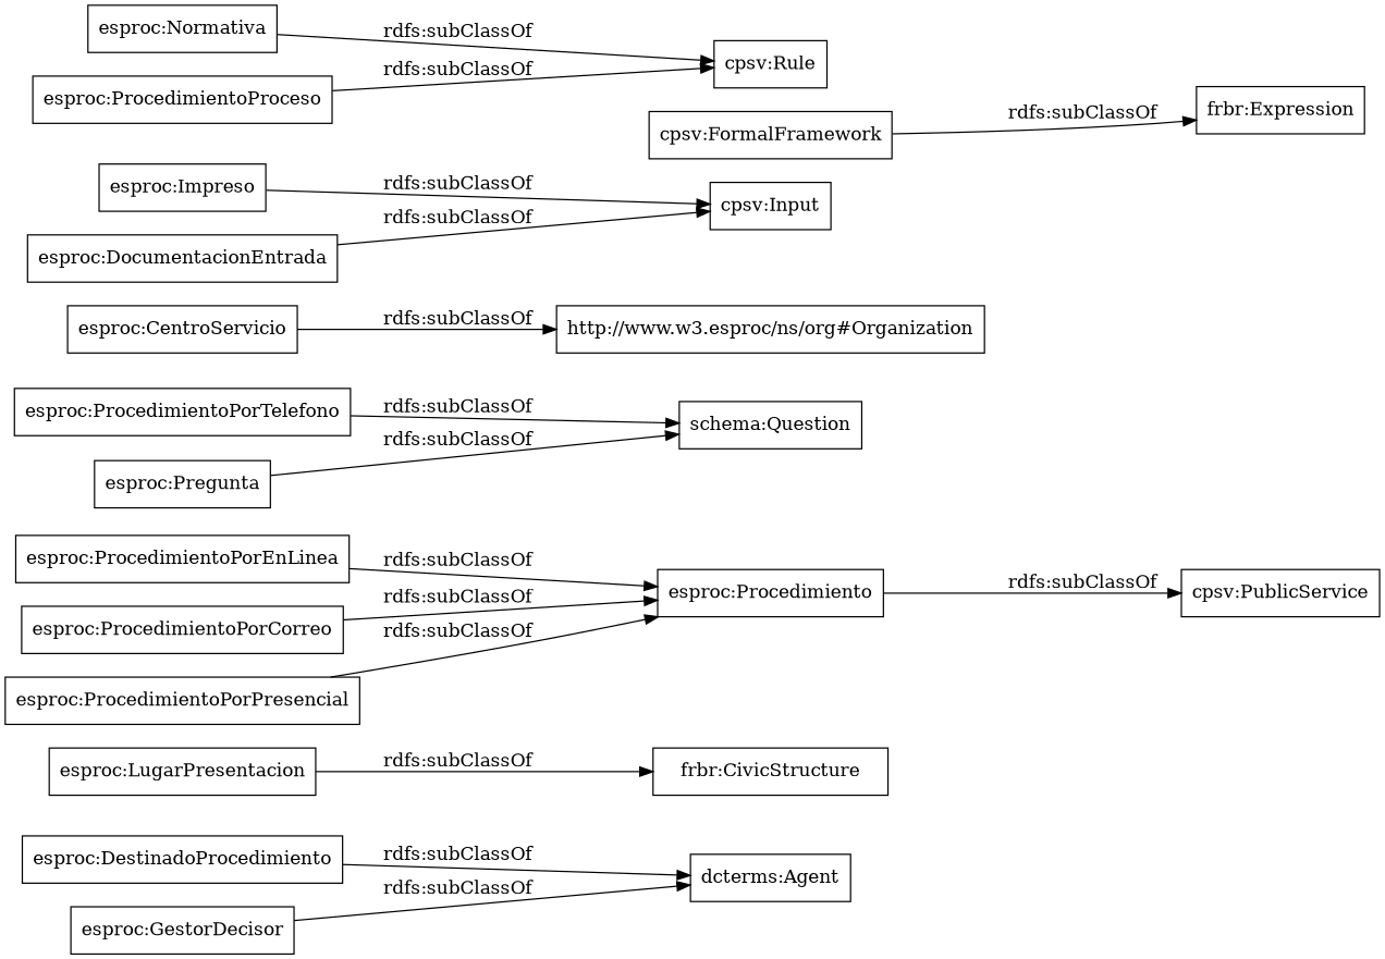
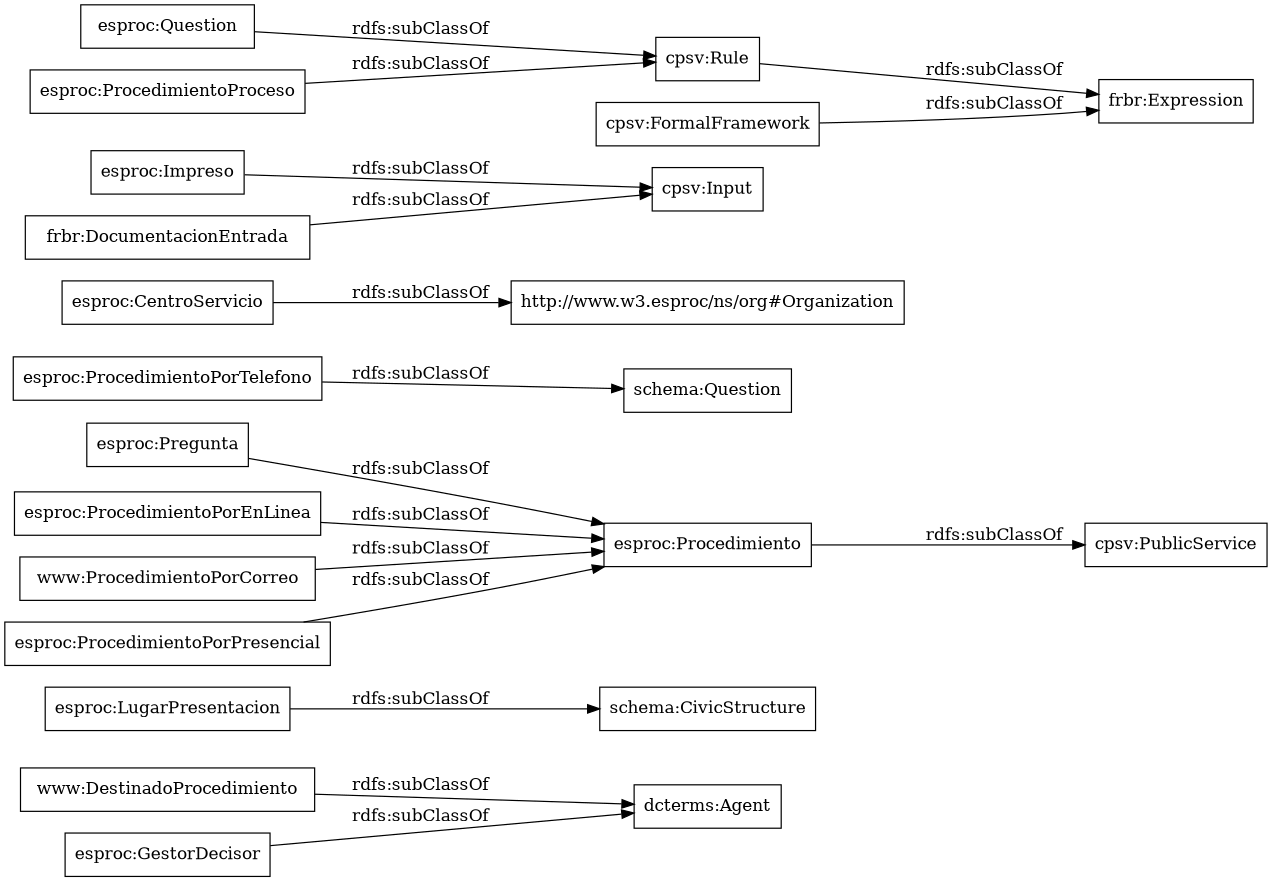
  digraph {
    rankdir=LR
    node [color=black shape=rectangle]
-   "esproc:DestinadoProcedimiento"
+   "esproc:DestinadoProcedimiento" [label="www:DestinadoProcedimiento"]
    "dcterms:Agent"
    "esproc:LugarPresentacion"
-   "schema:CivicStructure" [label="frbr:CivicStructure"]
+   "schema:CivicStructure"
    "esproc:ProcedimientoPorTelefono"
    "schema:Question"
    "esproc:Procedimiento"
    "cpsv:PublicService"
    "esproc:Pregunta"
    "esproc:ProcedimientoPorEnLinea"
    n11 [label="http://www.w3.esproc/ns/org#Organization"]
    "esproc:CentroServicio"
    "esproc:Impreso"
    "cpsv:Input"
-   "esproc:ProcedimientoPorCorreo"
+   "esproc:ProcedimientoPorCorreo" [label="www:ProcedimientoPorCorreo"]
    "esproc:GestorDecisor"
    "esproc:ProcedimientoPorPresencial"
-   "esproc:Normativa"
+   "esproc:Normativa" [label="esproc:Question"]
    "cpsv:Rule"
    "frbr:Expression"
    "esproc:ProcedimientoProceso"
-   "esproc:DocumentacionEntrada"
+   "esproc:DocumentacionEntrada" [label="frbr:DocumentacionEntrada"]
    "cpsv:FormalFramework"
    "esproc:DestinadoProcedimiento" -> "dcterms:Agent" [label="rdfs:subClassOf"]
    "esproc:LugarPresentacion" -> "schema:CivicStructure" [label="rdfs:subClassOf"]
    "esproc:ProcedimientoPorTelefono" -> "schema:Question" [label="rdfs:subClassOf"]
    "esproc:Procedimiento" -> "cpsv:PublicService" [label="rdfs:subClassOf"]
-   "esproc:Pregunta" -> "schema:Question" [label="rdfs:subClassOf"]
+   "esproc:Pregunta" -> "esproc:Procedimiento" [label="rdfs:subClassOf"]
    "esproc:ProcedimientoPorEnLinea" -> "esproc:Procedimiento" [label="rdfs:subClassOf"]
    "esproc:CentroServicio" -> n11 [label="rdfs:subClassOf"]
    "esproc:Impreso" -> "cpsv:Input" [label="rdfs:subClassOf"]
    "esproc:ProcedimientoPorCorreo" -> "esproc:Procedimiento" [label="rdfs:subClassOf"]
    "esproc:GestorDecisor" -> "dcterms:Agent" [label="rdfs:subClassOf"]
    "esproc:ProcedimientoPorPresencial" -> "esproc:Procedimiento" [label="rdfs:subClassOf"]
    "esproc:Normativa" -> "cpsv:Rule" [label="rdfs:subClassOf"]
+   "cpsv:Rule" -> "frbr:Expression" [label="rdfs:subClassOf"]
    "esproc:ProcedimientoProceso" -> "cpsv:Rule" [label="rdfs:subClassOf"]
    "esproc:DocumentacionEntrada" -> "cpsv:Input" [label="rdfs:subClassOf"]
    "cpsv:FormalFramework" -> "frbr:Expression" [label="rdfs:subClassOf"]
  }
